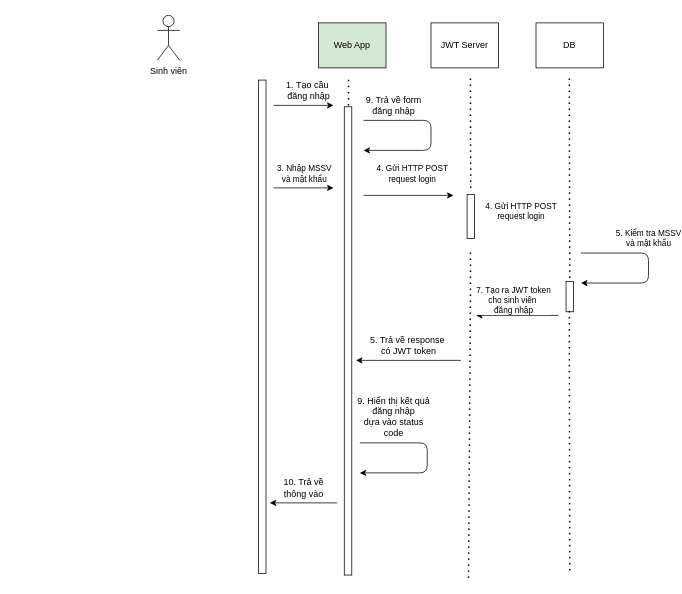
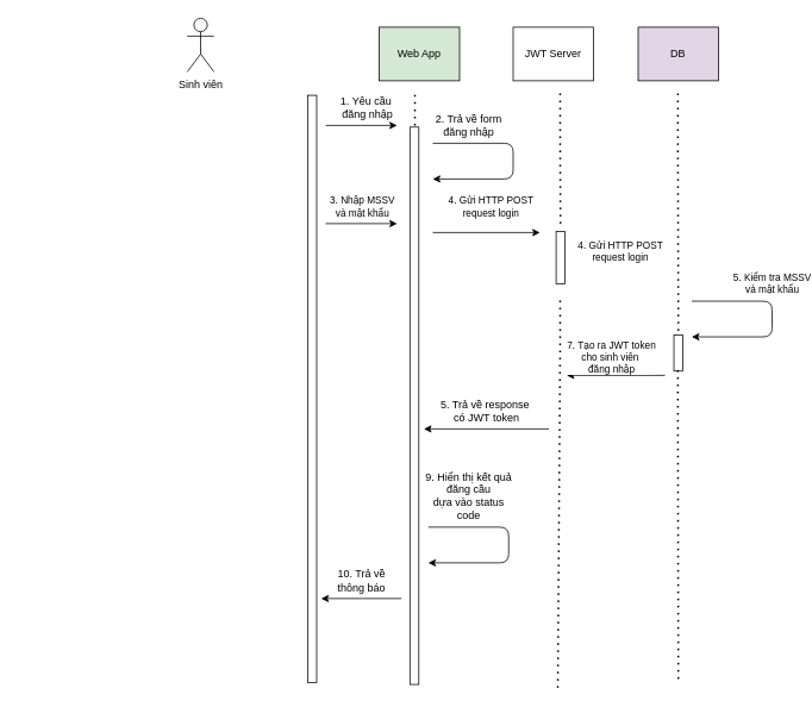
  <mxCell id="0" />
  <mxCell id="1" parent="0" />
  <mxCell id="2" value="Sinh viên" style="shape=umlActor;verticalLabelPosition=bottom;verticalAlign=top;html=1;outlineConnect=0;" vertex="1" parent="1"><mxGeometry x="209" y="20" width="30" height="60" as="geometry" /></mxCell>
  <mxCell id="3" value="Web App" style="rounded=0;whiteSpace=wrap;html=1;fillColor=#d5e8d4;" vertex="1" parent="1"><mxGeometry x="424" y="30" width="90" height="60" as="geometry" /></mxCell>
  <mxCell id="4" value="JWT Server" style="rounded=0;whiteSpace=wrap;html=1;" vertex="1" parent="1"><mxGeometry x="574" y="30" width="90" height="60" as="geometry" /></mxCell>
- <mxCell id="5" value="DB" style="rounded=0;whiteSpace=wrap;html=1;" vertex="1" parent="1"><mxGeometry x="714" y="30" width="90" height="60" as="geometry" /></mxCell>
+ <mxCell id="5" value="DB" style="rounded=0;whiteSpace=wrap;html=1;fillColor=#e1d5e7;" vertex="1" parent="1"><mxGeometry x="714" y="30" width="90" height="60" as="geometry" /></mxCell>
  <mxCell id="6" value="" style="fontStyle=1;rotation=90;" vertex="1" parent="1"><mxGeometry x="20.09" y="430.17" width="657.81" height="10" as="geometry" /></mxCell>
  <mxCell id="7" value="" style="endArrow=none;dashed=1;html=1;dashPattern=1 3;strokeWidth=2;" edge="1" parent="1"><mxGeometry width="50" height="50" relative="1" as="geometry"><mxPoint x="464" y="140" as="sourcePoint" /><mxPoint x="464" y="100" as="targetPoint" /><Array as="points"><mxPoint x="464" y="110" /></Array></mxGeometry></mxCell>
  <mxCell id="8" value="" style="fontStyle=1;rotation=90;" vertex="1" parent="1"><mxGeometry x="151.2" y="449.06" width="624.37" height="10" as="geometry" /></mxCell>
  <mxCell id="9" value="" style="endArrow=classic;html=1;" edge="1" parent="1"><mxGeometry width="50" height="50" relative="1" as="geometry"><mxPoint x="364" y="140" as="sourcePoint" /><mxPoint x="444" y="140" as="targetPoint" /></mxGeometry></mxCell>
- <mxCell id="10" value="1. Tạo cầu&lt;br&gt;&amp;nbsp;đăng nhập" style="text;html=1;align=center;verticalAlign=middle;resizable=0;points=[];autosize=1;strokeColor=none;fillColor=none;" vertex="1" parent="1"><mxGeometry x="369" y="100" width="80" height="40" as="geometry" /></mxCell>
+ <mxCell id="10" value="1. Yêu cầu&lt;br&gt;&amp;nbsp;đăng nhập" style="text;html=1;align=center;verticalAlign=middle;resizable=0;points=[];autosize=1;strokeColor=none;fillColor=none;" vertex="1" parent="1"><mxGeometry x="369" y="100" width="80" height="40" as="geometry" /></mxCell>
  <mxCell id="11" value="" style="endArrow=none;dashed=1;html=1;dashPattern=1 3;strokeWidth=2;" edge="1" parent="1"><mxGeometry width="50" height="50" relative="1" as="geometry"><mxPoint x="627" y="250" as="sourcePoint" /><mxPoint x="626.63" y="100" as="targetPoint" /><Array as="points"><mxPoint x="626.63" y="160" /></Array></mxGeometry></mxCell>
  <mxCell id="12" value="" style="endArrow=classic;html=1;" edge="1" parent="1"><mxGeometry x="-0.182" y="-20" width="50" height="50" relative="1" as="geometry"><mxPoint x="484" y="160" as="sourcePoint" /><mxPoint x="484" y="200" as="targetPoint" /><Array as="points"><mxPoint x="574" y="160" /><mxPoint x="574" y="200" /></Array><mxPoint x="20" y="-20" as="offset" /></mxGeometry></mxCell>
- <mxCell id="13" value="9. Trả về form&lt;br&gt;đăng nhập" style="text;html=1;align=center;verticalAlign=middle;resizable=0;points=[];autosize=1;strokeColor=none;fillColor=none;" vertex="1" parent="1"><mxGeometry x="474" y="120" width="100" height="40" as="geometry" /></mxCell>
+ <mxCell id="13" value="2. Trả về form&lt;br&gt;đăng nhập" style="text;html=1;align=center;verticalAlign=middle;resizable=0;points=[];autosize=1;strokeColor=none;fillColor=none;" vertex="1" parent="1"><mxGeometry x="474" y="120" width="100" height="40" as="geometry" /></mxCell>
  <mxCell id="14" value="" style="endArrow=classic;html=1;" edge="1" parent="1"><mxGeometry width="50" height="50" relative="1" as="geometry"><mxPoint x="364" y="250" as="sourcePoint" /><mxPoint x="444" y="250" as="targetPoint" /></mxGeometry></mxCell>
  <mxCell id="15" value="3. Nhập MSSV &lt;br&gt;và mật khẩu" style="edgeLabel;html=1;align=center;verticalAlign=middle;resizable=0;points=[];" vertex="1" connectable="0" parent="14"><mxGeometry x="-0.3" y="1" relative="1" as="geometry"><mxPoint x="12" y="-19" as="offset" /></mxGeometry></mxCell>
  <mxCell id="16" value="" style="endArrow=classic;html=1;" edge="1" parent="1"><mxGeometry width="50" height="50" relative="1" as="geometry"><mxPoint x="484" y="260" as="sourcePoint" /><mxPoint x="604" y="260" as="targetPoint" /></mxGeometry></mxCell>
  <mxCell id="17" value="4. Gửi HTTP POST&lt;br&gt;request login" style="edgeLabel;html=1;align=center;verticalAlign=middle;resizable=0;points=[];" vertex="1" connectable="0" parent="16"><mxGeometry x="-0.3" y="1" relative="1" as="geometry"><mxPoint x="22" y="-29" as="offset" /></mxGeometry></mxCell>
  <mxCell id="18" value="" style="fontStyle=1;rotation=90;" vertex="1" parent="1"><mxGeometry x="597.84" y="283.04" width="58.58" height="10" as="geometry" /></mxCell>
  <mxCell id="19" value="" style="endArrow=none;dashed=1;html=1;dashPattern=1 3;strokeWidth=2;" edge="1" parent="1"><mxGeometry width="50" height="50" relative="1" as="geometry"><mxPoint x="759" y="370" as="sourcePoint" /><mxPoint x="758.5" y="100" as="targetPoint" /><Array as="points"><mxPoint x="758.5" y="160" /></Array></mxGeometry></mxCell>
  <mxCell id="20" value="" style="fontStyle=1;rotation=90;" vertex="1" parent="1"><mxGeometry x="738.85" y="390" width="40.39" height="10" as="geometry" /></mxCell>
  <mxCell id="21" value="" style="endArrow=none;dashed=1;html=1;dashPattern=1 3;strokeWidth=2;" edge="1" parent="1"><mxGeometry width="50" height="50" relative="1" as="geometry"><mxPoint x="759" y="760" as="sourcePoint" /><mxPoint x="758.5" y="410" as="targetPoint" /><Array as="points"><mxPoint x="758.5" y="470" /></Array></mxGeometry></mxCell>
  <mxCell id="22" value="4. Gửi HTTP POST&lt;br&gt;request login" style="edgeLabel;html=1;align=center;verticalAlign=middle;resizable=0;points=[];" vertex="1" connectable="0" parent="1"><mxGeometry x="599.63" y="270" as="geometry"><mxPoint x="94" y="10" as="offset" /></mxGeometry></mxCell>
  <mxCell id="23" value="" style="endArrow=none;dashed=1;html=1;dashPattern=1 3;strokeWidth=2;" edge="1" parent="1"><mxGeometry width="50" height="50" relative="1" as="geometry"><mxPoint x="624" y="770" as="sourcePoint" /><mxPoint x="626.63" y="330" as="targetPoint" /><Array as="points"><mxPoint x="626.63" y="390" /></Array></mxGeometry></mxCell>
  <mxCell id="24" value="5. Kiểm tra MSSV&lt;br&gt;và mật khẩu" style="endArrow=classic;html=1;" edge="1" parent="1"><mxGeometry x="-0.182" y="-20" width="50" height="50" relative="1" as="geometry"><mxPoint x="774" y="336.88" as="sourcePoint" /><mxPoint x="774" y="376.88" as="targetPoint" /><Array as="points"><mxPoint x="864" y="336.88" /><mxPoint x="864" y="376.88" /></Array><mxPoint x="20" y="-20" as="offset" /></mxGeometry></mxCell>
  <mxCell id="25" value="7. Tạo ra JWT token&lt;br&gt;cho sinh viên&amp;nbsp;&lt;br&gt;đăng nhập" style="endArrow=classic;html=1;" edge="1" parent="1"><mxGeometry x="0.091" y="-20" width="50" height="50" relative="1" as="geometry"><mxPoint x="744" y="420" as="sourcePoint" /><mxPoint x="634" y="420" as="targetPoint" /><mxPoint as="offset" /></mxGeometry></mxCell>
  <mxCell id="26" value="" style="endArrow=classic;html=1;" edge="1" parent="1"><mxGeometry x="1" y="136" width="50" height="50" relative="1" as="geometry"><mxPoint x="614" y="480" as="sourcePoint" /><mxPoint x="474" y="480" as="targetPoint" /><mxPoint x="-130" y="-96" as="offset" /></mxGeometry></mxCell>
  <mxCell id="27" value="5. Trả về response&amp;nbsp;&lt;br&gt;có JWT token" style="text;html=1;align=center;verticalAlign=middle;resizable=0;points=[];autosize=1;strokeColor=none;fillColor=none;" vertex="1" parent="1"><mxGeometry x="479" y="440" width="130" height="40" as="geometry" /></mxCell>
- <mxCell id="28" value="10. Trả về &lt;br&gt;thông vào" style="text;html=1;align=center;verticalAlign=middle;resizable=0;points=[];autosize=1;strokeColor=none;fillColor=none;" vertex="1" parent="1"><mxGeometry x="364" y="630" width="80" height="40" as="geometry" /></mxCell>
+ <mxCell id="28" value="10. Trả về &lt;br&gt;thông báo" style="text;html=1;align=center;verticalAlign=middle;resizable=0;points=[];autosize=1;strokeColor=none;fillColor=none;" vertex="1" parent="1"><mxGeometry x="364" y="630" width="80" height="40" as="geometry" /></mxCell>
  <mxCell id="29" value="" style="endArrow=classic;html=1;" edge="1" parent="1"><mxGeometry x="1" y="136" width="50" height="50" relative="1" as="geometry"><mxPoint x="449" y="670" as="sourcePoint" /><mxPoint x="359" y="670" as="targetPoint" /><mxPoint x="-130" y="-96" as="offset" /></mxGeometry></mxCell>
  <mxCell id="30" value="" style="endArrow=classic;html=1;" edge="1" parent="1"><mxGeometry x="-0.182" y="-20" width="50" height="50" relative="1" as="geometry"><mxPoint x="479" y="590" as="sourcePoint" /><mxPoint x="479" y="630" as="targetPoint" /><Array as="points"><mxPoint x="569" y="590" /><mxPoint x="569" y="630" /></Array><mxPoint x="20" y="-20" as="offset" /></mxGeometry></mxCell>
- <mxCell id="31" value="9. Hiển thị kết quả&lt;br&gt;đăng nhập&lt;br&gt;dựa vào status&lt;br&gt;code&lt;br&gt;" style="text;html=1;align=center;verticalAlign=middle;resizable=0;points=[];autosize=1;strokeColor=none;fillColor=none;" vertex="1" parent="1"><mxGeometry x="464" y="520" width="120" height="70" as="geometry" /></mxCell>
+ <mxCell id="31" value="9. Hiển thị kết quả&lt;br&gt;đăng cầu&lt;br&gt;dựa vào status&lt;br&gt;code&lt;br&gt;" style="text;html=1;align=center;verticalAlign=middle;resizable=0;points=[];autosize=1;strokeColor=none;fillColor=none;" vertex="1" parent="1"><mxGeometry x="464" y="520" width="120" height="70" as="geometry" /></mxCell>
